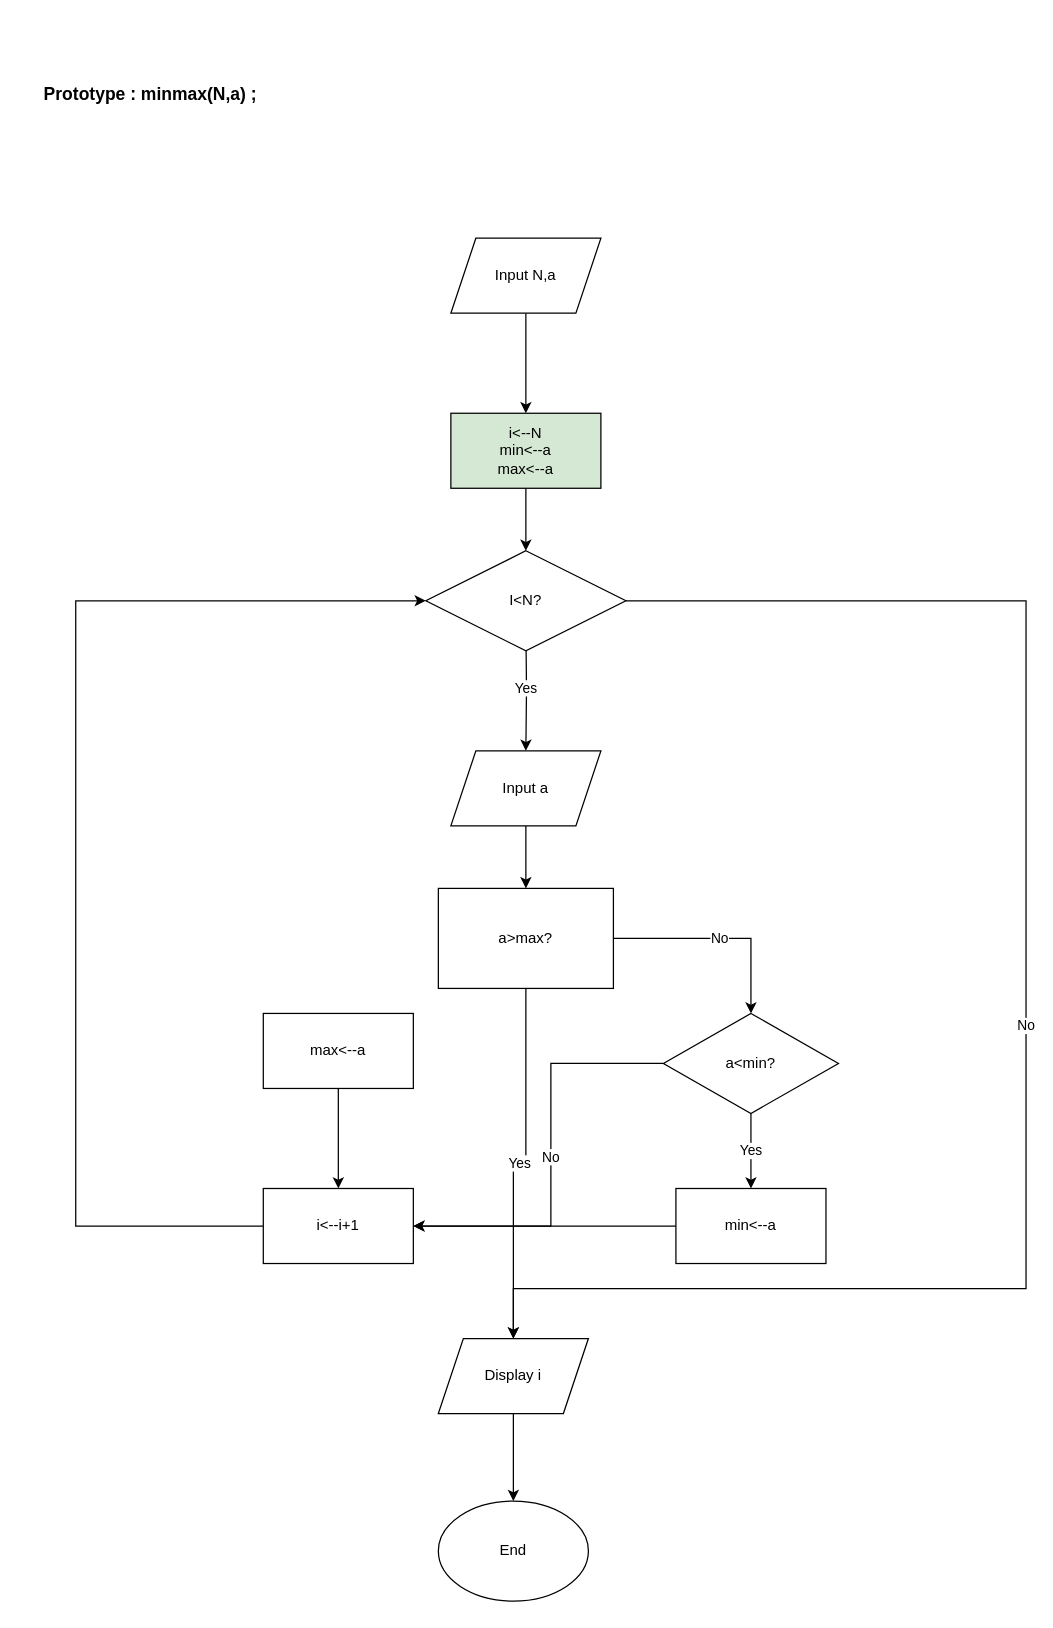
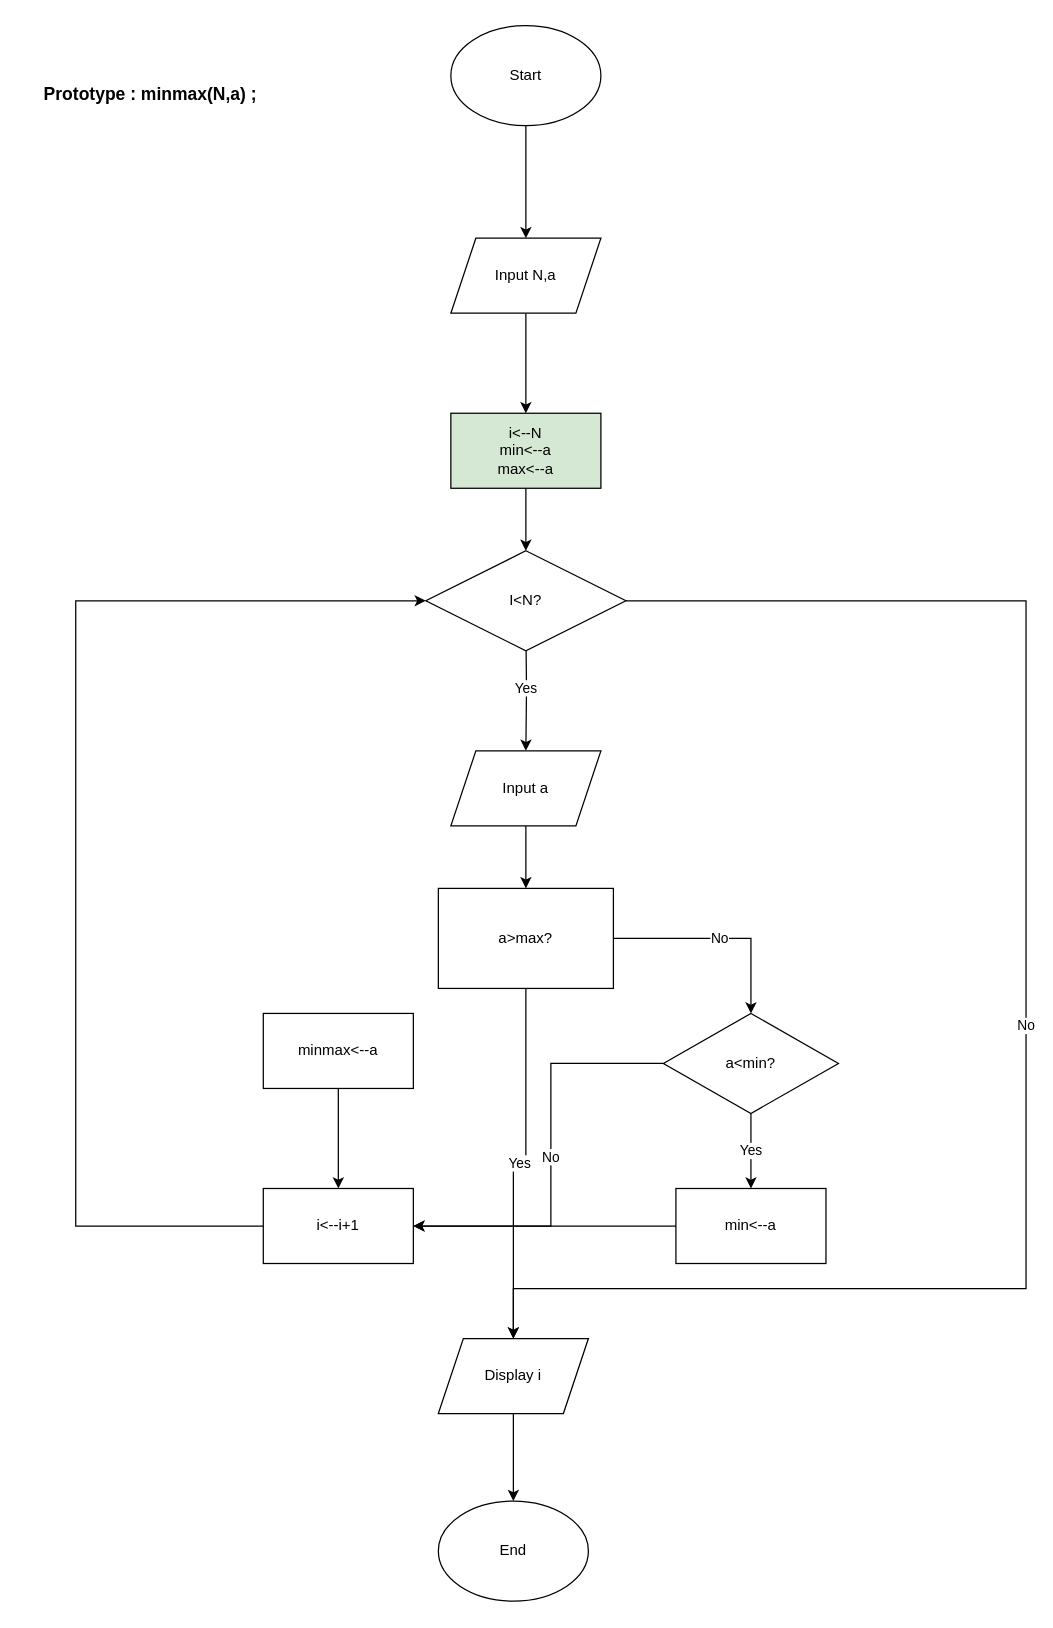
  <mxCell id="0" />
  <mxCell id="1" parent="0" />
  <mxCell id="2" value="&lt;font style=&quot;font-size: 14px;&quot;&gt;&lt;b&gt;Prototype : minmax(N,a) ;&lt;/b&gt;&lt;/font&gt;" style="text;html=1;align=center;verticalAlign=middle;whiteSpace=wrap;rounded=0;" vertex="1" parent="1"><mxGeometry x="20" y="20" width="200" height="110" as="geometry" /></mxCell>
+ <mxCell id="3" value="" style="edgeStyle=orthogonalEdgeStyle;rounded=0;orthogonalLoop=1;jettySize=auto;html=1;" edge="1" parent="1" source="4" target="6"><mxGeometry relative="1" as="geometry" /></mxCell>
+ <mxCell id="4" value="Start" style="ellipse;whiteSpace=wrap;html=1;" vertex="1" parent="1"><mxGeometry x="360" y="20" width="120" height="80" as="geometry" /></mxCell>
  <mxCell id="5" value="" style="edgeStyle=orthogonalEdgeStyle;rounded=0;orthogonalLoop=1;jettySize=auto;html=1;" edge="1" parent="1" source="6" target="10"><mxGeometry relative="1" as="geometry" /></mxCell>
  <mxCell id="6" value="Input N,a" style="shape=parallelogram;perimeter=parallelogramPerimeter;whiteSpace=wrap;html=1;fixedSize=1;" vertex="1" parent="1"><mxGeometry x="360" y="190" width="120" height="60" as="geometry" /></mxCell>
  <mxCell id="7" value="No" style="edgeStyle=orthogonalEdgeStyle;rounded=0;orthogonalLoop=1;jettySize=auto;html=1;" edge="1" parent="1" source="28" target="12"><mxGeometry relative="1" as="geometry"><mxPoint x="420" y="360" as="sourcePoint" /><Array as="points"><mxPoint x="820" y="480" /><mxPoint x="820" y="1030" /><mxPoint x="410" y="1030" /></Array></mxGeometry></mxCell>
  <mxCell id="8" value="Yes" style="edgeStyle=orthogonalEdgeStyle;rounded=0;orthogonalLoop=1;jettySize=auto;html=1;" edge="1" parent="1" target="14"><mxGeometry relative="1" as="geometry"><mxPoint x="420" y="500" as="sourcePoint" /></mxGeometry></mxCell>
  <mxCell id="9" value="" style="edgeStyle=orthogonalEdgeStyle;rounded=0;orthogonalLoop=1;jettySize=auto;html=1;" edge="1" parent="1" source="10" target="28"><mxGeometry relative="1" as="geometry" /></mxCell>
  <mxCell id="10" value="i&amp;lt;--N&lt;div&gt;min&amp;lt;--a&lt;/div&gt;&lt;div&gt;max&amp;lt;--a&lt;/div&gt;" style="whiteSpace=wrap;html=1;fillColor=#d5e8d4;" vertex="1" parent="1"><mxGeometry x="360" y="330" width="120" height="60" as="geometry" /></mxCell>
  <mxCell id="11" value="" style="edgeStyle=orthogonalEdgeStyle;rounded=0;orthogonalLoop=1;jettySize=auto;html=1;" edge="1" parent="1" source="12"><mxGeometry relative="1" as="geometry"><mxPoint x="410" y="1200" as="targetPoint" /></mxGeometry></mxCell>
  <mxCell id="12" value="Display i" style="shape=parallelogram;perimeter=parallelogramPerimeter;whiteSpace=wrap;html=1;fixedSize=1;" vertex="1" parent="1"><mxGeometry x="350" y="1070" width="120" height="60" as="geometry" /></mxCell>
  <mxCell id="13" value="" style="edgeStyle=orthogonalEdgeStyle;rounded=0;orthogonalLoop=1;jettySize=auto;html=1;" edge="1" parent="1" source="14" target="17"><mxGeometry relative="1" as="geometry" /></mxCell>
  <mxCell id="14" value="Input a" style="shape=parallelogram;perimeter=parallelogramPerimeter;whiteSpace=wrap;html=1;fixedSize=1;" vertex="1" parent="1"><mxGeometry x="360" y="600" width="120" height="60" as="geometry" /></mxCell>
  <mxCell id="15" value="Yes" style="edgeStyle=orthogonalEdgeStyle;rounded=0;orthogonalLoop=1;jettySize=auto;html=1;" edge="1" parent="1" source="17" target="12"><mxGeometry relative="1" as="geometry" /></mxCell>
  <mxCell id="16" value="No" style="edgeStyle=orthogonalEdgeStyle;rounded=0;orthogonalLoop=1;jettySize=auto;html=1;" edge="1" parent="1" source="17" target="24"><mxGeometry relative="1" as="geometry" /></mxCell>
  <mxCell id="17" value="a&amp;gt;max?" style="whiteSpace=wrap;html=1;rounded=0;" vertex="1" parent="1"><mxGeometry x="350" y="710" width="140" height="80" as="geometry" /></mxCell>
  <mxCell id="18" value="" style="edgeStyle=orthogonalEdgeStyle;rounded=0;orthogonalLoop=1;jettySize=auto;html=1;" edge="1" parent="1" source="19" target="21"><mxGeometry relative="1" as="geometry" /></mxCell>
- <mxCell id="19" value="max&amp;lt;--a" style="whiteSpace=wrap;html=1;" vertex="1" parent="1"><mxGeometry x="210" y="810" width="120" height="60" as="geometry" /></mxCell>
+ <mxCell id="19" value="minmax&amp;lt;--a" style="whiteSpace=wrap;html=1;" vertex="1" parent="1"><mxGeometry x="210" y="810" width="120" height="60" as="geometry" /></mxCell>
  <mxCell id="20" value="" style="edgeStyle=orthogonalEdgeStyle;rounded=0;orthogonalLoop=1;jettySize=auto;html=1;entryX=0;entryY=0.5;entryDx=0;entryDy=0;" edge="1" parent="1" source="21" target="28"><mxGeometry relative="1" as="geometry"><mxPoint x="100" y="370" as="targetPoint" /><Array as="points"><mxPoint x="60" y="980" /><mxPoint x="60" y="480" /></Array></mxGeometry></mxCell>
  <mxCell id="21" value="i&amp;lt;--i+1" style="whiteSpace=wrap;html=1;" vertex="1" parent="1"><mxGeometry x="210" y="950" width="120" height="60" as="geometry" /></mxCell>
  <mxCell id="22" value="Yes" style="edgeStyle=orthogonalEdgeStyle;rounded=0;orthogonalLoop=1;jettySize=auto;html=1;" edge="1" parent="1" source="24" target="26"><mxGeometry relative="1" as="geometry" /></mxCell>
  <mxCell id="23" value="No" style="edgeStyle=orthogonalEdgeStyle;rounded=0;orthogonalLoop=1;jettySize=auto;html=1;" edge="1" parent="1"><mxGeometry relative="1" as="geometry"><mxPoint x="530" y="850" as="sourcePoint" /><mxPoint x="330" y="980" as="targetPoint" /><Array as="points"><mxPoint x="440" y="850" /><mxPoint x="440" y="980" /><mxPoint x="330" y="980" /></Array></mxGeometry></mxCell>
  <mxCell id="24" value="a&amp;lt;min?" style="rhombus;whiteSpace=wrap;html=1;" vertex="1" parent="1"><mxGeometry x="530" y="810" width="140" height="80" as="geometry" /></mxCell>
  <mxCell id="25" value="" style="edgeStyle=orthogonalEdgeStyle;rounded=0;orthogonalLoop=1;jettySize=auto;html=1;" edge="1" parent="1"><mxGeometry relative="1" as="geometry"><mxPoint x="540" y="980" as="sourcePoint" /><mxPoint x="330" y="980" as="targetPoint" /></mxGeometry></mxCell>
  <mxCell id="26" value="min&amp;lt;--a" style="whiteSpace=wrap;html=1;" vertex="1" parent="1"><mxGeometry x="540" y="950" width="120" height="60" as="geometry" /></mxCell>
  <mxCell id="27" value="" style="edgeStyle=orthogonalEdgeStyle;rounded=0;orthogonalLoop=1;jettySize=auto;html=1;" edge="1" parent="1" target="28"><mxGeometry relative="1" as="geometry"><mxPoint x="420" y="500" as="sourcePoint" /><mxPoint x="460" y="1130" as="targetPoint" /><Array as="points" /></mxGeometry></mxCell>
  <mxCell id="28" value="I&amp;lt;N?" style="rhombus;whiteSpace=wrap;html=1;" vertex="1" parent="1"><mxGeometry x="340" y="440" width="160" height="80" as="geometry" /></mxCell>
  <mxCell id="29" value="End" style="ellipse;whiteSpace=wrap;html=1;" vertex="1" parent="1"><mxGeometry x="350" y="1200" width="120" height="80" as="geometry" /></mxCell>
